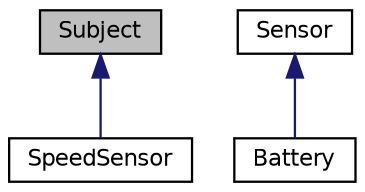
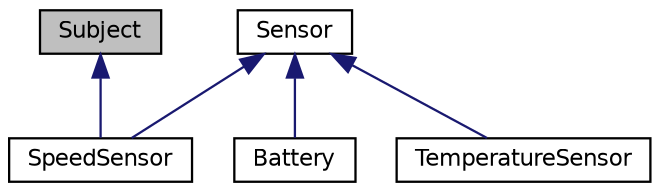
  digraph {
    node [color=black fillcolor=white fontname=Helvetica fontsize=10 shape=record style=filled]
    edge [color=midnightblue dir=back fontname=Helvetica fontsize=10 labelfontname=Helvetica labelfontsize=10 style=solid]
    n1 [fillcolor=grey75 fontcolor=black height=0.2 label=Subject width=0.4]
    n2 [height=0.2 label=SpeedSensor width=0.4]
    n3 [height=0.2 label=Sensor width=0.4]
    n4 [height=0.2 label=Battery width=0.4]
+   n5 [height=0.2 label=TemperatureSensor width=0.4]
    n1 -> n2
+   n3 -> n2
    n3 -> n4
+   n3 -> n5
  }
